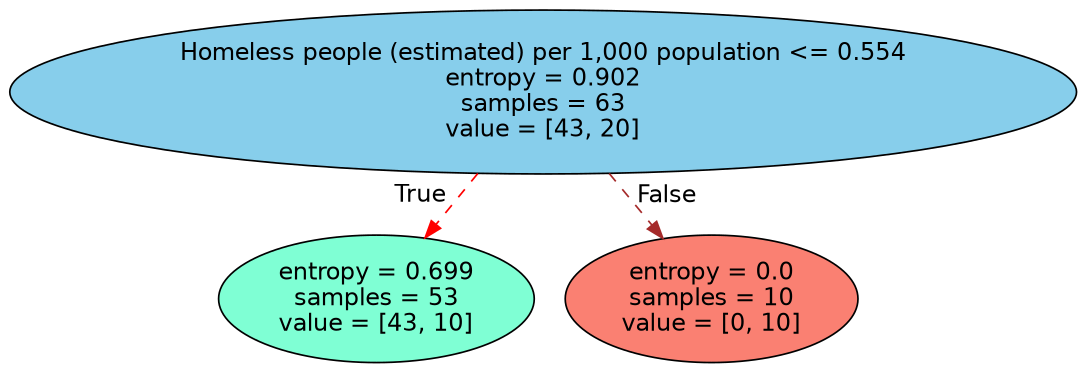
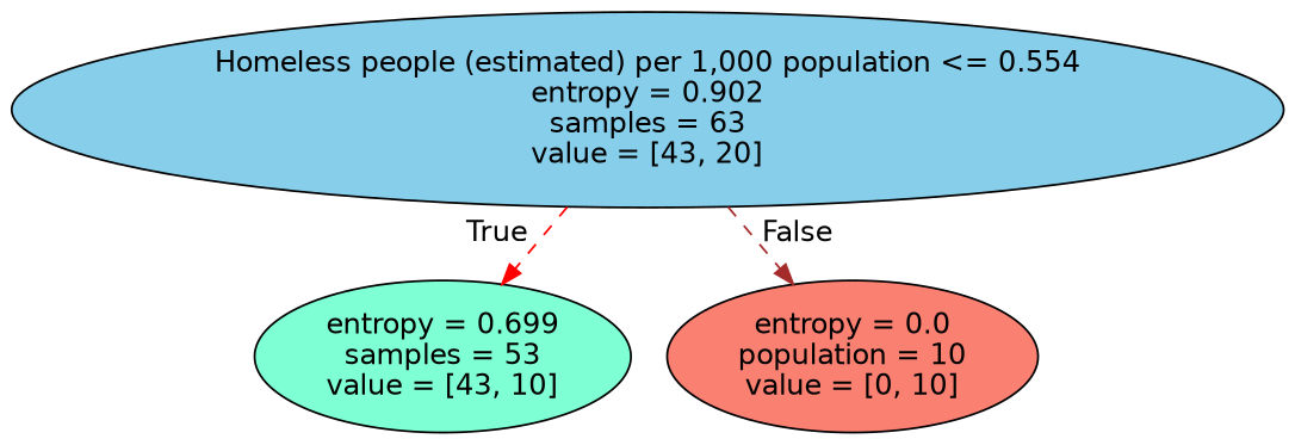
  digraph {
    node [color=black fontname=helvetica shape=ellipse style="filled, rounded"]
    edge [fontname=helvetica labeldistance=2.5 style=dashed]
    n1 [fillcolor=skyblue label="Homeless people (estimated) per 1,000 population <= 0.554\nentropy = 0.902\nsamples = 63\nvalue = [43, 20]"]
    n2 [fillcolor=aquamarine label="entropy = 0.699\nsamples = 53\nvalue = [43, 10]"]
-   n3 [fillcolor=salmon label="entropy = 0.0\nsamples = 10\nvalue = [0, 10]"]
+   n3 [fillcolor=salmon label="entropy = 0.0\npopulation = 10\nvalue = [0, 10]"]
    n1 -> n2 [headlabel=True labelangle=45 color=red]
    n1 -> n3 [headlabel=False labelangle=-45 color=brown]
  }
